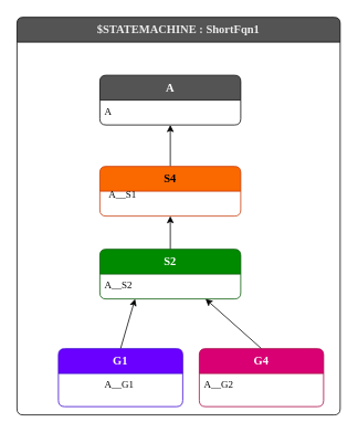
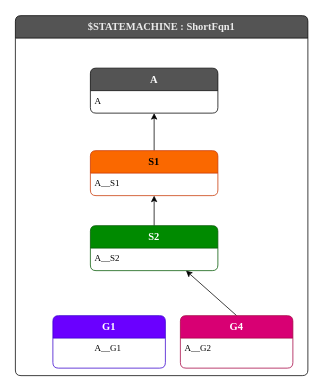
  <mxCell id="0" />
  <mxCell id="1" parent="0" />
  <mxCell id="2" value="$STATEMACHINE : ShortFqn1" style="shape=swimlane;rotatable=0;align=center;verticalAlign=top;fontFamily=Lucida Console;startSize=30;fontSize=14;fontStyle=1;swimlaneFillColor=default;rounded=1;arcSize=15;absoluteArcSize=1;fillColor=#545454;fontColor=#EBEBEB;" parent="1" vertex="1"><mxGeometry x="20" y="20" width="390" height="480" as="geometry" /></mxCell>
  <mxCell id="3" value=" " style="fontFamily=Lucida Console;align=left;verticalAlign=top;fillColor=none;gradientColor=none;strokeColor=none;rounded=0;spacingLeft=4;resizable=0;movable=0;deletable=0;rotatable=0;autosize=1;" parent="2" vertex="1" connectable="0"><mxGeometry y="30" width="30" height="20" as="geometry" /></mxCell>
  <mxCell id="4" value="A" style="shape=swimlane;rotatable=0;align=center;verticalAlign=top;fontFamily=Lucida Console;startSize=30;fontSize=14;fontStyle=1;fontColor=#FAFAFA;fillColor=#545454;swimlaneFillColor=default;rounded=1;arcSize=15;absoluteArcSize=1;" parent="2" vertex="1"><mxGeometry x="100" y="70" width="170" height="60" as="geometry" /></mxCell>
  <mxCell id="5" value="A" style="fontFamily=Lucida Console;align=left;verticalAlign=top;fillColor=none;gradientColor=none;strokeColor=none;rounded=0;spacingLeft=4;resizable=0;movable=0;deletable=0;rotatable=0;autosize=1;" parent="4" vertex="1" connectable="0"><mxGeometry y="30" width="30" height="30" as="geometry" /></mxCell>
  <mxCell id="6" style="edgeStyle=none;rounded=0;orthogonalLoop=1;jettySize=auto;html=1;exitX=0.5;exitY=0;exitDx=0;exitDy=0;entryX=0.5;entryY=1;entryDx=0;entryDy=0;" parent="2" source="7" target="4" edge="1"><mxGeometry relative="1" as="geometry" /></mxCell>
- <mxCell id="7" value="S4" style="shape=swimlane;rotatable=0;align=center;verticalAlign=top;fontFamily=Lucida Console;startSize=30;fontSize=14;fontStyle=1;fontColor=#000000;fillColor=#fa6800;swimlaneFillColor=default;rounded=1;arcSize=15;absoluteArcSize=1;strokeColor=#C73500;" parent="2" vertex="1"><mxGeometry x="100" y="180" width="170" height="60" as="geometry" /></mxCell>
- <mxCell id="8" value="A__S1" style="fontFamily=Lucida Console;align=left;verticalAlign=top;fillColor=none;gradientColor=none;strokeColor=none;rounded=0;spacingLeft=4;resizable=0;movable=0;deletable=0;rotatable=0;autosize=1;" parent="7" vertex="1" connectable="0"><mxGeometry x="5" y="20" width="60" height="30" as="geometry" /></mxCell>
+ <mxCell id="7" value="S1" style="shape=swimlane;rotatable=0;align=center;verticalAlign=top;fontFamily=Lucida Console;startSize=30;fontSize=14;fontStyle=1;fontColor=#000000;fillColor=#fa6800;swimlaneFillColor=default;rounded=1;arcSize=15;absoluteArcSize=1;strokeColor=#C73500;" parent="2" vertex="1"><mxGeometry x="100" y="180" width="170" height="60" as="geometry" /></mxCell>
+ <mxCell id="8" value="A__S1" style="fontFamily=Lucida Console;align=left;verticalAlign=top;fillColor=none;gradientColor=none;strokeColor=none;rounded=0;spacingLeft=4;resizable=0;movable=0;deletable=0;rotatable=0;autosize=1;" parent="7" vertex="1" connectable="0"><mxGeometry y="30" width="60" height="30" as="geometry" /></mxCell>
  <mxCell id="9" style="edgeStyle=none;rounded=0;orthogonalLoop=1;jettySize=auto;html=1;exitX=0.5;exitY=0;exitDx=0;exitDy=0;entryX=0.5;entryY=1;entryDx=0;entryDy=0;" parent="2" source="10" target="7" edge="1"><mxGeometry relative="1" as="geometry" /></mxCell>
  <mxCell id="10" value="S2" style="shape=swimlane;rotatable=0;align=center;verticalAlign=top;fontFamily=Lucida Console;startSize=30;fontSize=14;fontStyle=1;fontColor=#ffffff;fillColor=#008a00;swimlaneFillColor=default;rounded=1;arcSize=15;absoluteArcSize=1;strokeColor=#005700;" parent="2" vertex="1"><mxGeometry x="100" y="280" width="170" height="60" as="geometry" /></mxCell>
  <mxCell id="11" value="A__S2" style="fontFamily=Lucida Console;align=left;verticalAlign=top;fillColor=none;gradientColor=none;strokeColor=none;rounded=0;spacingLeft=4;resizable=0;movable=0;deletable=0;rotatable=0;autosize=1;" parent="10" vertex="1" connectable="0"><mxGeometry y="30" width="60" height="30" as="geometry" /></mxCell>
  <mxCell id="12" style="edgeStyle=none;rounded=0;orthogonalLoop=1;jettySize=auto;html=1;exitX=0.5;exitY=0;exitDx=0;exitDy=0;entryX=0.75;entryY=1;entryDx=0;entryDy=0;" parent="2" source="13" target="10" edge="1"><mxGeometry relative="1" as="geometry" /></mxCell>
  <mxCell id="13" value="G4" style="shape=swimlane;rotatable=0;align=center;verticalAlign=top;fontFamily=Lucida Console;startSize=30;fontSize=14;fontStyle=1;fontColor=#ffffff;fillColor=#d80073;swimlaneFillColor=default;rounded=1;arcSize=15;absoluteArcSize=1;strokeColor=#A50040;" parent="2" vertex="1"><mxGeometry x="220" y="400" width="150" height="70" as="geometry" /></mxCell>
  <mxCell id="14" value="A__G2" style="fontFamily=Lucida Console;align=left;verticalAlign=top;fillColor=none;gradientColor=none;strokeColor=none;rounded=0;spacingLeft=4;resizable=0;movable=0;deletable=0;rotatable=0;autosize=1;" parent="13" vertex="1" connectable="0"><mxGeometry y="30" width="60" height="30" as="geometry" /></mxCell>
- <mxCell id="15" style="edgeStyle=none;rounded=0;orthogonalLoop=1;jettySize=auto;html=1;exitX=0.5;exitY=0;exitDx=0;exitDy=0;entryX=0.25;entryY=1;entryDx=0;entryDy=0;" parent="2" source="16" target="10" edge="1"><mxGeometry relative="1" as="geometry" /></mxCell>
  <mxCell id="16" value="G1" style="shape=swimlane;rotatable=0;align=center;verticalAlign=top;fontFamily=Lucida Console;startSize=30;fontSize=14;fontStyle=1;fontColor=#ffffff;fillColor=#6a00ff;swimlaneFillColor=default;rounded=1;arcSize=15;absoluteArcSize=1;strokeColor=#3700CC;" parent="2" vertex="1"><mxGeometry x="50" y="400" width="150" height="70" as="geometry" /></mxCell>
  <mxCell id="17" value="A__G1" style="fontFamily=Lucida Console;align=left;verticalAlign=top;fillColor=none;gradientColor=none;strokeColor=none;rounded=0;spacingLeft=4;resizable=0;movable=0;deletable=0;rotatable=0;autosize=1;" parent="16" vertex="1" connectable="0"><mxGeometry x="50" y="30" width="60" height="30" as="geometry" /></mxCell>
